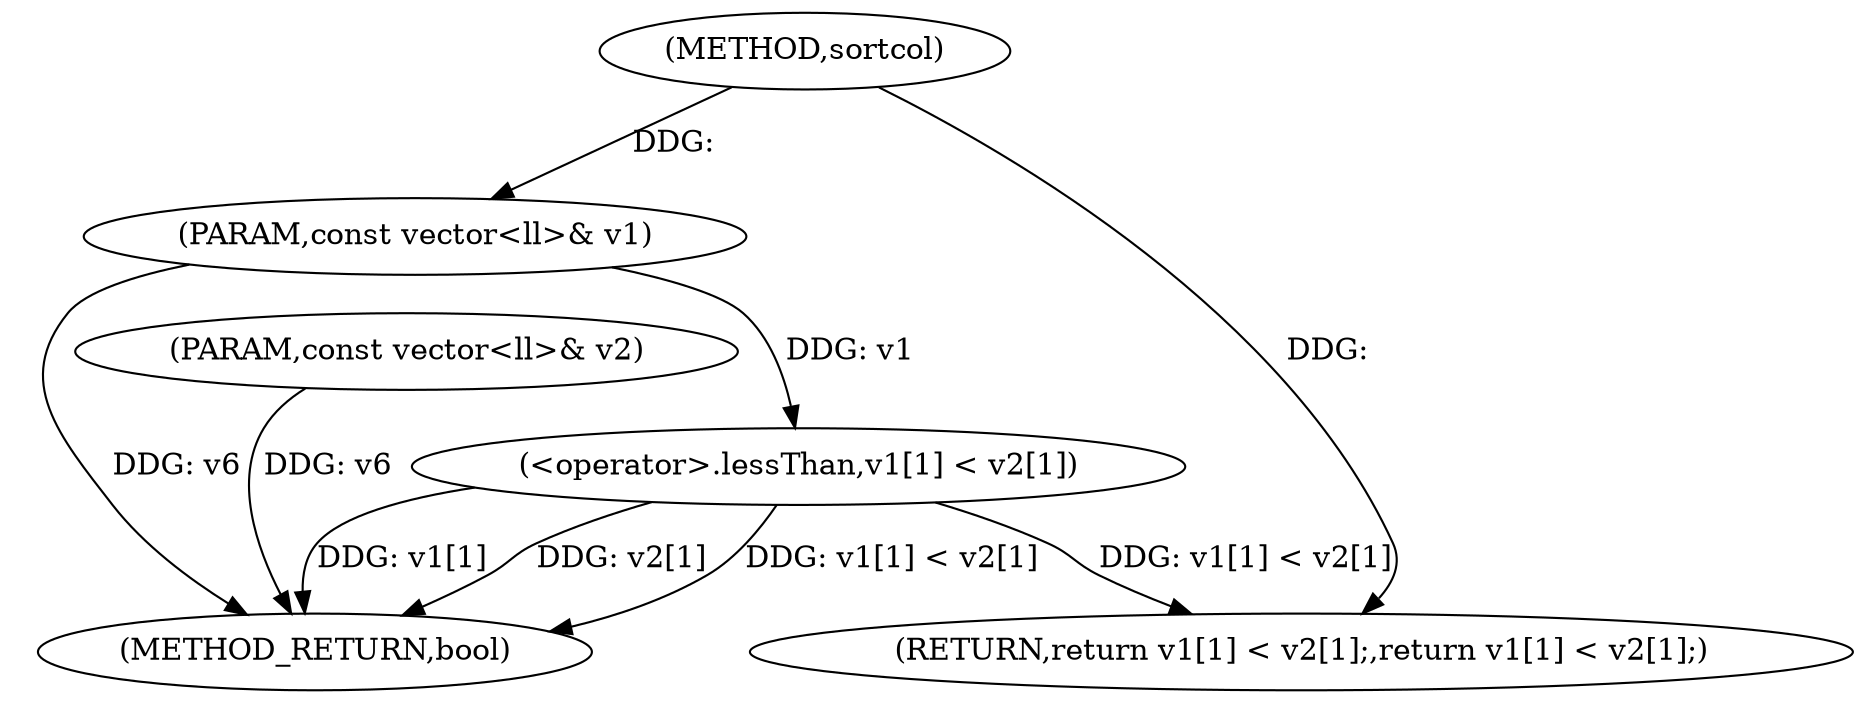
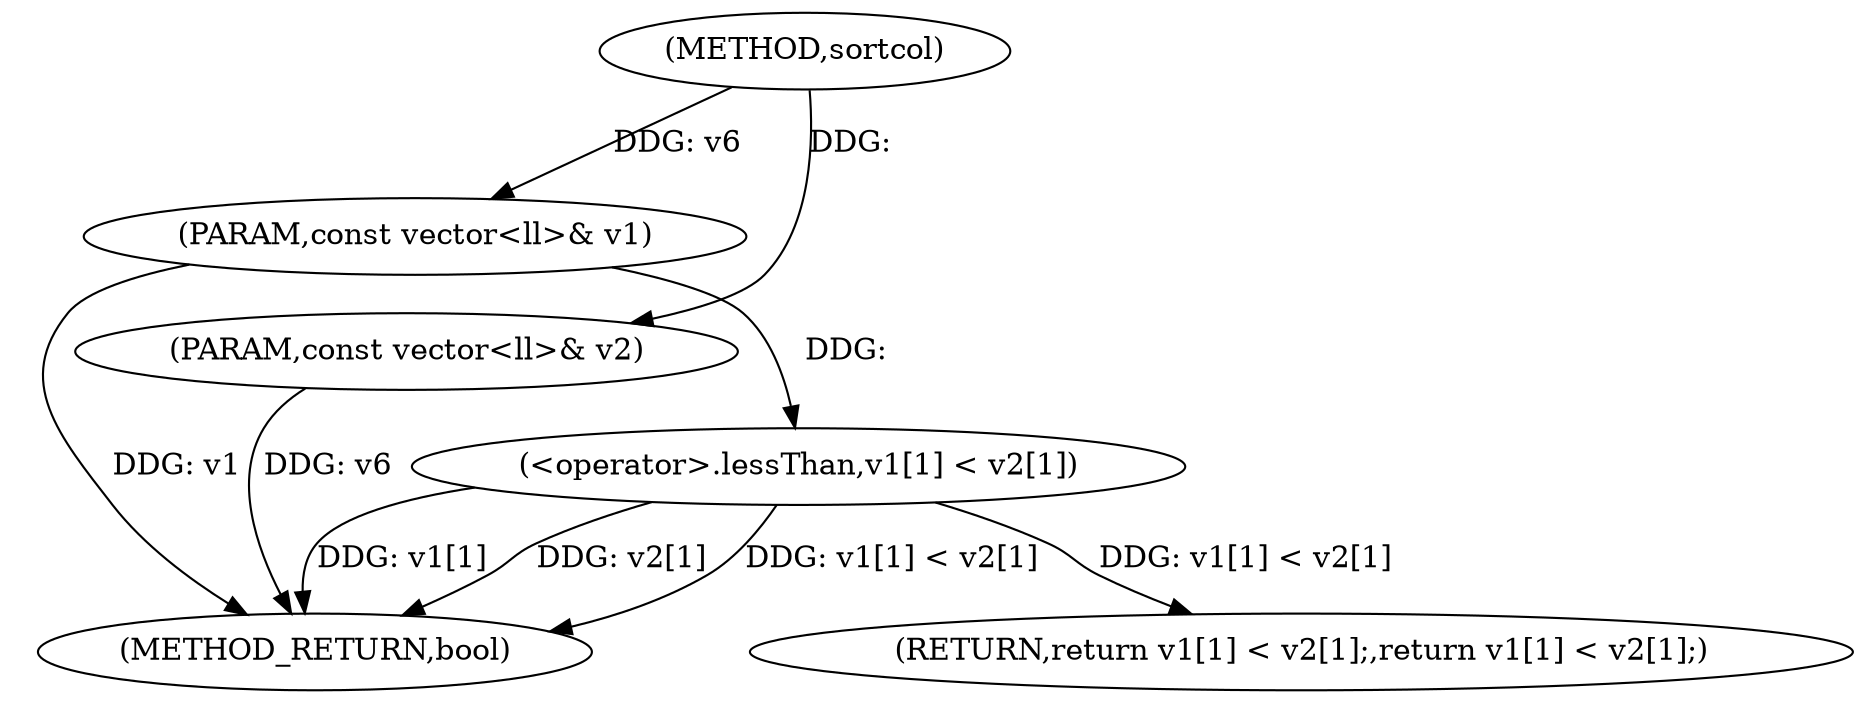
  digraph {
    n1 [label="(METHOD,sortcol)"]
    n2 [label="(PARAM,const vector<ll>& v1)"]
    n3 [label="(PARAM,const vector<ll>& v2)"]
    n4 [label="(METHOD_RETURN,bool)"]
    n5 [label="(<operator>.lessThan,v1[1] < v2[1])"]
    n6 [label="(RETURN,return v1[1] < v2[1];,return v1[1] < v2[1];)"]
-   n1 -> n2 [label="DDG: "]
-   n1 -> n6 [label="DDG: "]
-   n2 -> n4 [label="DDG: v6"]
-   n2 -> n5 [label="DDG: v1"]
+   n1 -> n2 [label="DDG: v6"]
+   n1 -> n3 [label="DDG: "]
+   n2 -> n4 [label="DDG: v1"]
+   n2 -> n5 [label="DDG: "]
    n3 -> n4 [label="DDG: v6"]
    n5 -> n4 [label="DDG: v1[1]"]
    n5 -> n4 [label="DDG: v2[1]"]
    n5 -> n4 [label="DDG: v1[1] < v2[1]"]
    n5 -> n6 [label="DDG: v1[1] < v2[1]"]
  }
